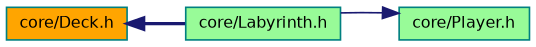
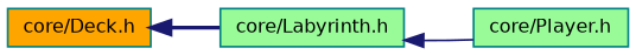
  digraph {
    rankdir=LR
    node [color=teal fillcolor=palegreen fontname=Helvetica fontsize=10 shape=record style=filled]
    edge [color=midnightblue dir=back fontname=Helvetica fontsize=10 labelfontname=Helvetica labelfontsize=10]
    n1 [fillcolor=orange fontcolor=black height=0.2 label="core/Deck.h" width=0.4]
    n2 [height=0.2 label="core/Labyrinth.h" width=0.4]
    n3 [height=0.2 label="core/Player.h" width=0.4]
    n1 -> n2 [style=bold]
-   n3 -> n2 [style=solid]
+   n2 -> n3 [style=solid]
  }
